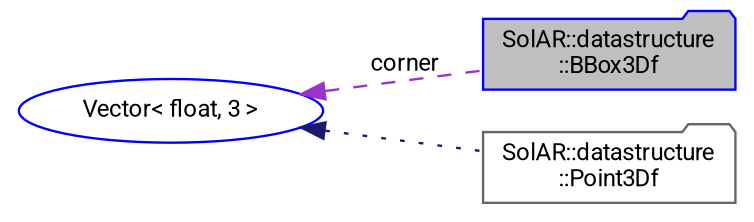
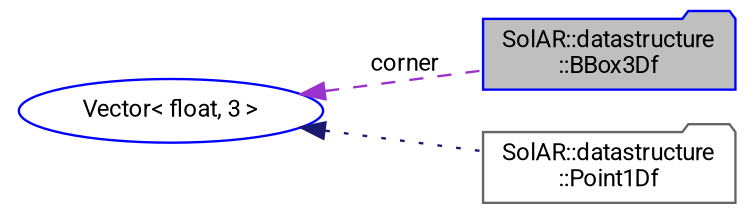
  digraph {
    fontname=Roboto
    rankdir=LR
    node [color=blue fillcolor=white fontname=Roboto fontsize=10 shape=folder style=filled]
    edge [dir=back fontname=Roboto fontsize=10 labelfontname=Helvetica labelfontsize=10]
    n1 [fillcolor=grey75 fontcolor=black height=0.2 label="SolAR::datastructure\l::BBox3Df" width=0.4]
-   n2 [color=gray40 height=0.2 label="SolAR::datastructure\l::Point3Df" width=0.4]
+   n2 [color=gray40 height=0.2 label="SolAR::datastructure\l::Point1Df" width=0.4]
    n3 [height=0.2 label="Vector\< float, 3 \>" shape=ellipse width=0.4]
    n3 -> n1 [color=darkorchid3 label=" corner" style=dashed]
    n3 -> n2 [color=midnightblue style=dotted]
  }
